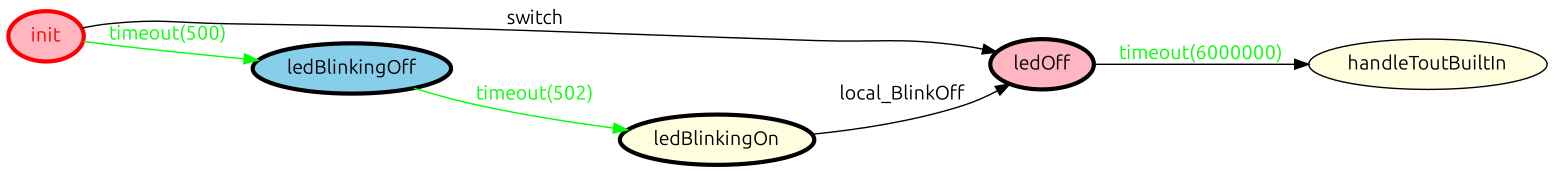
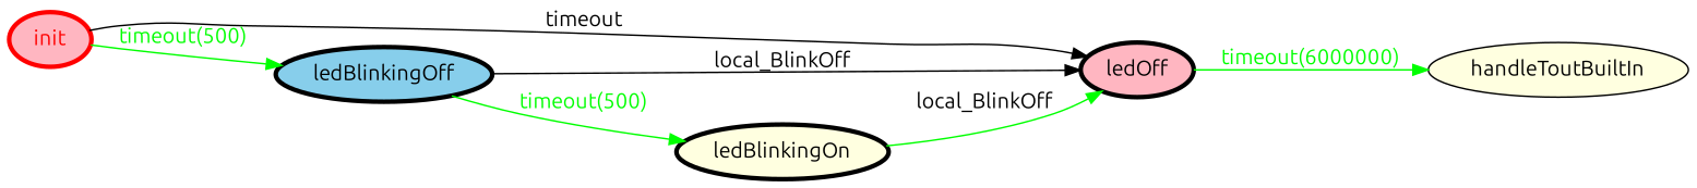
  digraph {
    fontname=Ubuntu
    rankdir=LR
    node [color=black fillcolor=lightpink fontcolor=black fontname=Ubuntu penwidth=3 style=filled]
    edge [color=black fontcolor=black fontname=Ubuntu]
    init [color=red fontcolor=red]
    ledOff
    ledBlinkingOff [fillcolor=skyblue]
    handleToutBuiltIn [fillcolor=lightyellow color="" fontcolor="" penwidth=""]
    ledBlinkingOn [fillcolor=lightyellow]
-   init -> ledOff [label=switch]
+   init -> ledOff [label=timeout]
    init -> ledBlinkingOff [color=green fontcolor=green label="timeout(500)"]
-   ledOff -> handleToutBuiltIn [fontcolor=green label="timeout(6000000)"]
-   ledBlinkingOff -> ledBlinkingOn [color=green fontcolor=green label="timeout(502)"]
-   ledBlinkingOn -> ledOff [label=local_BlinkOff]
+   ledOff -> handleToutBuiltIn [color=green fontcolor=green label="timeout(6000000)"]
+   ledBlinkingOff -> ledOff [label=local_BlinkOff]
+   ledBlinkingOff -> ledBlinkingOn [color=green fontcolor=green label="timeout(500)"]
+   ledBlinkingOn -> ledOff [color=green label=local_BlinkOff]
  }
